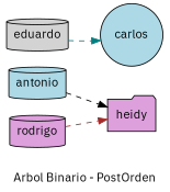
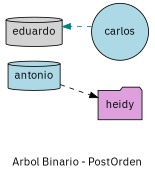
  digraph {
    fontname="IBM Plex Sans"
    label=" Arbol Binario - PostOrden "
    rankdir=LR
    node [fillcolor=lightblue fontname="IBM Plex Sans" shape=cylinder style=filled]
    edge [fontname="IBM Plex Sans" style=dashed]
    n1 [label=antonio]
    n2 [fillcolor=plum label=heidy shape=folder]
    n3 [fillcolor=lightgrey label=eduardo]
    n4 [label=carlos shape=circle]
-   n5 [fillcolor=plum label=rodrigo]
    n1 -> n2 [color=black]
-   n3 -> n4 [color=teal]
-   n5 -> n2 [color=brown]
+   n4 -> n3 [color=teal]
  }
